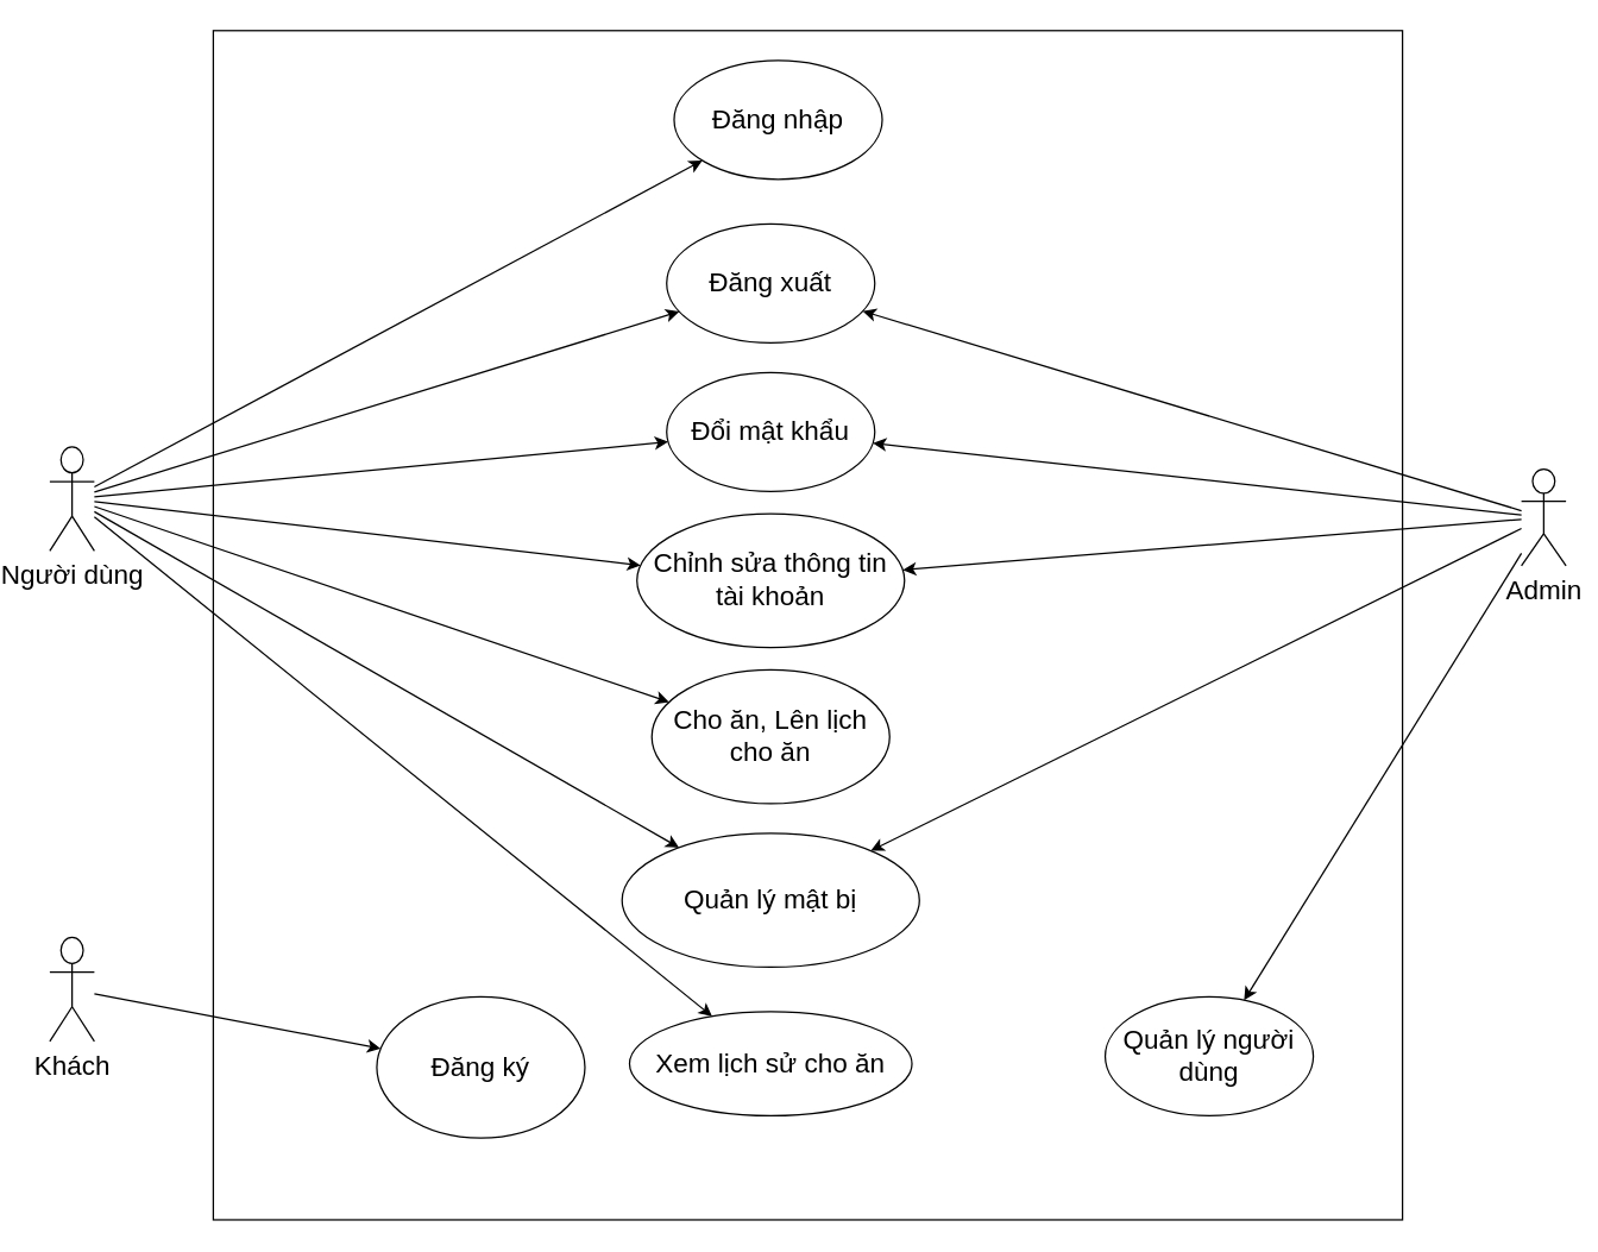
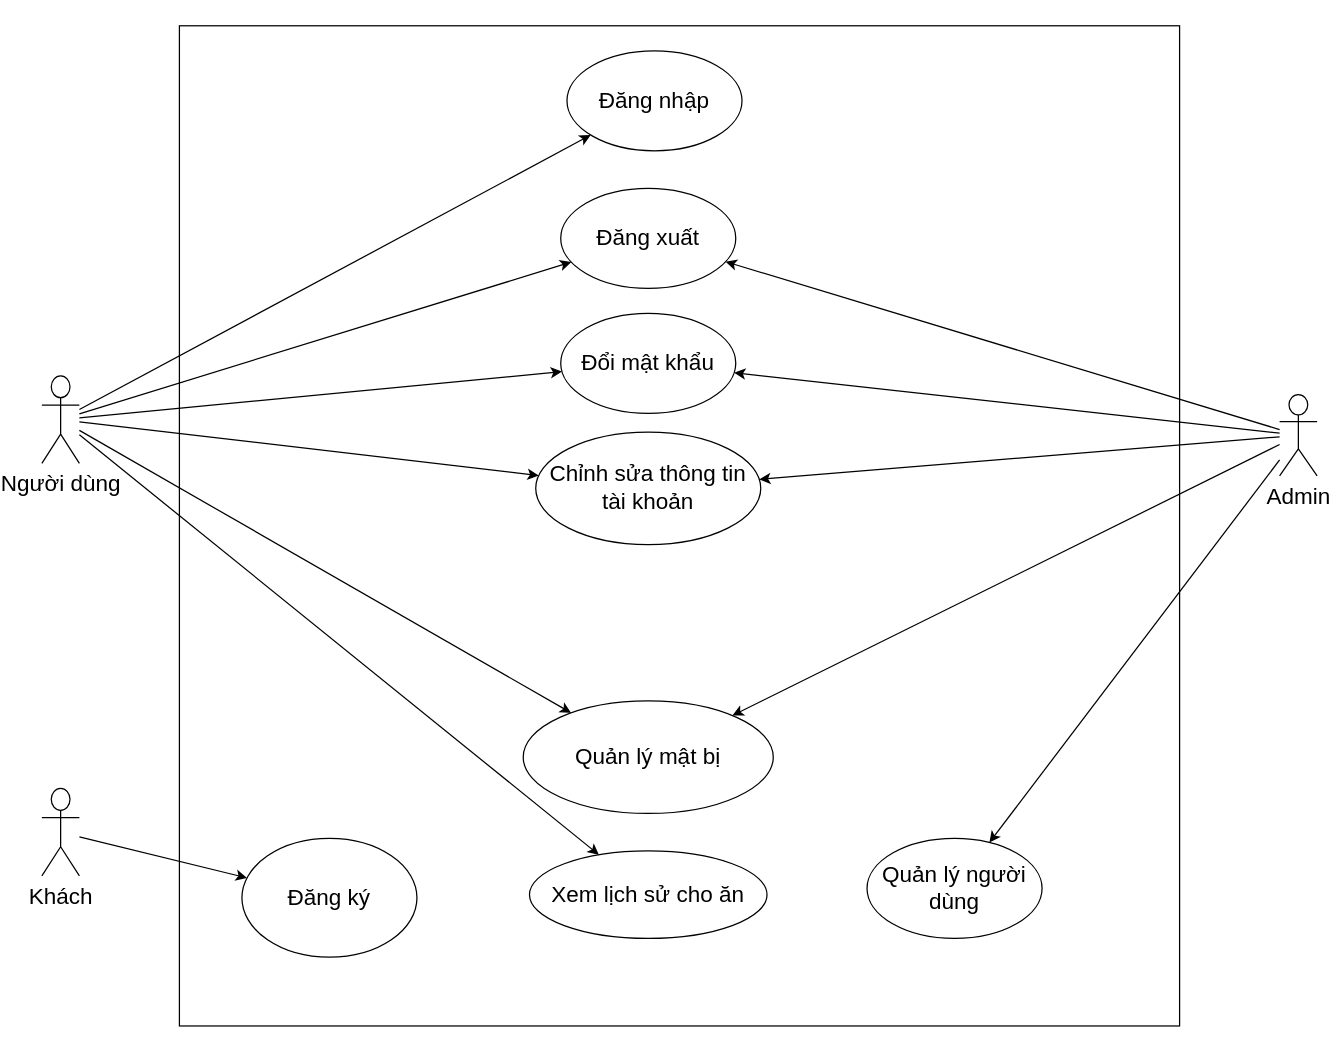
  <mxCell id="0" />
  <mxCell id="1" parent="0" />
  <mxCell id="2" value="" style="whiteSpace=wrap;html=1;aspect=fixed;" vertex="1" parent="1"><mxGeometry x="130" y="20" width="800" height="800" as="geometry" /></mxCell>
  <mxCell id="3" value="&lt;font style=&quot;font-size: 18px&quot;&gt;Người dùng&lt;/font&gt;" style="shape=umlActor;verticalLabelPosition=bottom;verticalAlign=top;html=1;outlineConnect=0;" vertex="1" parent="1"><mxGeometry x="20" y="300" width="30" height="70" as="geometry" /></mxCell>
  <mxCell id="4" value="Admin" style="shape=umlActor;verticalLabelPosition=bottom;verticalAlign=top;html=1;outlineConnect=0;fontSize=18;" vertex="1" parent="1"><mxGeometry x="1010" y="315" width="30" height="65" as="geometry" /></mxCell>
  <mxCell id="5" value="Đăng nhập" style="ellipse;whiteSpace=wrap;html=1;fontSize=18;" vertex="1" parent="1"><mxGeometry x="440" y="40" width="140" height="80" as="geometry" /></mxCell>
  <mxCell id="6" value="Đăng xuất" style="ellipse;whiteSpace=wrap;html=1;fontSize=18;" vertex="1" parent="1"><mxGeometry x="435" y="150" width="140" height="80" as="geometry" /></mxCell>
- <mxCell id="7" value="Đăng ký" style="ellipse;whiteSpace=wrap;html=1;fontSize=18;" vertex="1" parent="1"><mxGeometry x="240" y="670" width="140" height="95" as="geometry" /></mxCell>
+ <mxCell id="7" value="Đăng ký" style="ellipse;whiteSpace=wrap;html=1;fontSize=18;" vertex="1" parent="1"><mxGeometry x="180" y="670" width="140" height="95" as="geometry" /></mxCell>
  <mxCell id="8" value="&lt;font style=&quot;font-size: 18px&quot;&gt;Khách&lt;br&gt;&lt;/font&gt;" style="shape=umlActor;verticalLabelPosition=bottom;verticalAlign=top;html=1;outlineConnect=0;" vertex="1" parent="1"><mxGeometry x="20" y="630" width="30" height="70" as="geometry" /></mxCell>
  <mxCell id="9" value="" style="endArrow=classic;html=1;rounded=0;fontSize=18;" edge="1" parent="1" source="8" target="7"><mxGeometry width="50" height="50" relative="1" as="geometry"><mxPoint x="550" y="210" as="sourcePoint" /><mxPoint x="600" y="160" as="targetPoint" /></mxGeometry></mxCell>
  <mxCell id="10" value="" style="endArrow=classic;html=1;rounded=0;fontSize=18;" edge="1" parent="1" source="3" target="5"><mxGeometry width="50" height="50" relative="1" as="geometry"><mxPoint x="550" y="210" as="sourcePoint" /><mxPoint x="600" y="160" as="targetPoint" /></mxGeometry></mxCell>
  <mxCell id="11" value="" style="endArrow=classic;html=1;rounded=0;fontSize=18;" edge="1" parent="1" source="3" target="6"><mxGeometry width="50" height="50" relative="1" as="geometry"><mxPoint x="55" y="265" as="sourcePoint" /><mxPoint x="390.877" y="236.813" as="targetPoint" /></mxGeometry></mxCell>
  <mxCell id="12" value="Quản lý mật bị" style="ellipse;whiteSpace=wrap;html=1;fontSize=18;" vertex="1" parent="1"><mxGeometry x="405" y="560" width="200" height="90" as="geometry" /></mxCell>
  <mxCell id="13" value="Chỉnh sửa thông tin tài khoản" style="ellipse;whiteSpace=wrap;html=1;fontSize=18;" vertex="1" parent="1"><mxGeometry x="415" y="345" width="180" height="90" as="geometry" /></mxCell>
- <mxCell id="14" value="Quản lý người dùng" style="ellipse;whiteSpace=wrap;html=1;fontSize=18;" vertex="1" parent="1"><mxGeometry x="730" y="670" width="140" height="80" as="geometry" /></mxCell>
+ <mxCell id="14" value="Quản lý người dùng" style="ellipse;whiteSpace=wrap;html=1;fontSize=18;" vertex="1" parent="1"><mxGeometry x="680" y="670" width="140" height="80" as="geometry" /></mxCell>
  <mxCell id="15" value="Đổi mật khẩu" style="ellipse;whiteSpace=wrap;html=1;fontSize=18;" vertex="1" parent="1"><mxGeometry x="435" y="250" width="140" height="80" as="geometry" /></mxCell>
- <mxCell id="16" value="Cho ăn, Lên lịch cho ăn" style="ellipse;whiteSpace=wrap;html=1;fontSize=18;" vertex="1" parent="1"><mxGeometry x="425" y="450" width="160" height="90" as="geometry" /></mxCell>
  <mxCell id="17" value="Xem lịch sử cho ăn" style="ellipse;whiteSpace=wrap;html=1;fontSize=18;" vertex="1" parent="1"><mxGeometry x="410" y="680" width="190" height="70" as="geometry" /></mxCell>
  <mxCell id="18" value="" style="endArrow=classic;html=1;rounded=0;fontSize=18;" edge="1" parent="1" source="3" target="15"><mxGeometry width="50" height="50" relative="1" as="geometry"><mxPoint x="550" y="460" as="sourcePoint" /><mxPoint x="600" y="410" as="targetPoint" /></mxGeometry></mxCell>
  <mxCell id="19" value="" style="endArrow=classic;html=1;rounded=0;fontSize=18;" edge="1" parent="1" source="3" target="13"><mxGeometry width="50" height="50" relative="1" as="geometry"><mxPoint x="550" y="460" as="sourcePoint" /><mxPoint x="600" y="410" as="targetPoint" /></mxGeometry></mxCell>
- <mxCell id="20" value="" style="endArrow=classic;html=1;rounded=0;fontSize=18;" edge="1" parent="1" source="3" target="16"><mxGeometry width="50" height="50" relative="1" as="geometry"><mxPoint x="550" y="460" as="sourcePoint" /><mxPoint x="600" y="410" as="targetPoint" /></mxGeometry></mxCell>
  <mxCell id="21" value="" style="endArrow=classic;html=1;rounded=0;fontSize=18;" edge="1" parent="1" source="3" target="12"><mxGeometry width="50" height="50" relative="1" as="geometry"><mxPoint x="60" y="350.114" as="sourcePoint" /><mxPoint x="446.394" y="481.853" as="targetPoint" /></mxGeometry></mxCell>
  <mxCell id="22" value="" style="endArrow=classic;html=1;rounded=0;fontSize=18;" edge="1" parent="1" source="3" target="17"><mxGeometry width="50" height="50" relative="1" as="geometry"><mxPoint x="70" y="360.114" as="sourcePoint" /><mxPoint x="456.394" y="491.853" as="targetPoint" /></mxGeometry></mxCell>
  <mxCell id="23" value="" style="endArrow=classic;html=1;rounded=0;fontSize=18;" edge="1" parent="1" source="4" target="13"><mxGeometry width="50" height="50" relative="1" as="geometry"><mxPoint x="80" y="370.114" as="sourcePoint" /><mxPoint x="466.394" y="501.853" as="targetPoint" /></mxGeometry></mxCell>
  <mxCell id="24" value="" style="endArrow=classic;html=1;rounded=0;fontSize=18;" edge="1" parent="1" source="4" target="6"><mxGeometry width="50" height="50" relative="1" as="geometry"><mxPoint x="1020" y="349.792" as="sourcePoint" /><mxPoint x="569.497" y="118.284" as="targetPoint" /></mxGeometry></mxCell>
  <mxCell id="25" value="" style="endArrow=classic;html=1;rounded=0;fontSize=18;" edge="1" parent="1" source="4" target="15"><mxGeometry width="50" height="50" relative="1" as="geometry"><mxPoint x="1030" y="359.792" as="sourcePoint" /><mxPoint x="579.497" y="128.284" as="targetPoint" /></mxGeometry></mxCell>
  <mxCell id="26" value="" style="endArrow=classic;html=1;rounded=0;fontSize=18;" edge="1" parent="1" source="4" target="14"><mxGeometry width="50" height="50" relative="1" as="geometry"><mxPoint x="1040" y="369.792" as="sourcePoint" /><mxPoint x="589.497" y="138.284" as="targetPoint" /></mxGeometry></mxCell>
  <mxCell id="27" value="" style="endArrow=classic;html=1;rounded=0;fontSize=18;" edge="1" parent="1" source="4" target="12"><mxGeometry width="50" height="50" relative="1" as="geometry"><mxPoint x="1050" y="379.792" as="sourcePoint" /><mxPoint x="599.497" y="148.284" as="targetPoint" /></mxGeometry></mxCell>
